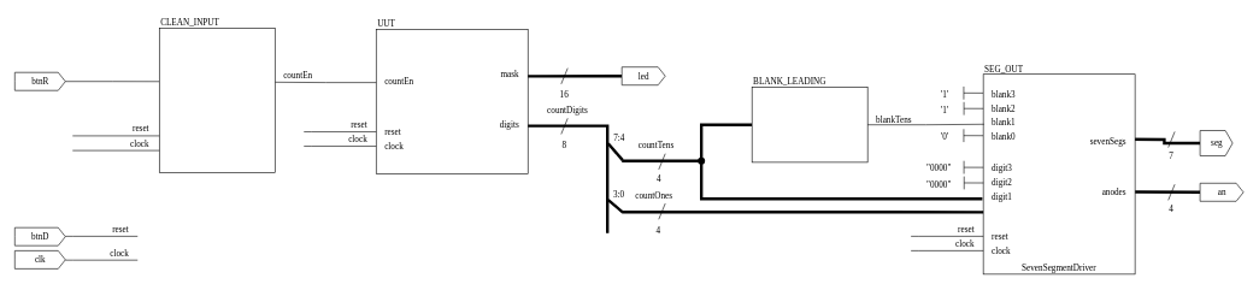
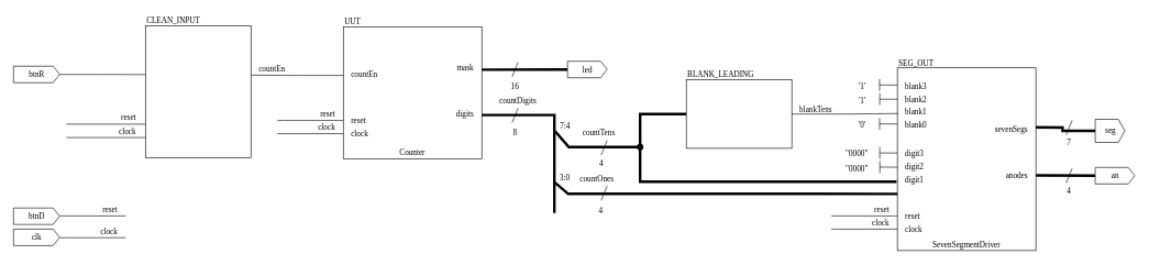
  <mxCell id="0" />
  <mxCell id="1" parent="0" />
  <mxCell id="2" style="edgeStyle=orthogonalEdgeStyle;rounded=0;orthogonalLoop=1;jettySize=auto;html=1;exitX=0;exitY=0.5;exitDx=0;exitDy=0;exitPerimeter=0;entryX=1;entryY=0.48;entryDx=0;entryDy=0;entryPerimeter=0;endArrow=none;endFill=0;strokeWidth=4;fontStyle=0" parent="1" source="77" edge="1"><mxGeometry relative="1" as="geometry"><mxPoint x="1570" y="264.96" as="targetPoint" /></mxGeometry></mxCell>
  <mxCell id="3" style="edgeStyle=orthogonalEdgeStyle;rounded=0;orthogonalLoop=1;jettySize=auto;html=1;exitX=0;exitY=0.5;exitDx=0;exitDy=0;exitPerimeter=0;entryX=0.952;entryY=0.217;entryDx=0;entryDy=0;entryPerimeter=0;endArrow=none;endFill=0;strokeWidth=4;fontStyle=0" parent="1" source="76" edge="1"><mxGeometry relative="1" as="geometry"><mxPoint x="1559.92" y="192.109" as="targetPoint" /></mxGeometry></mxCell>
  <mxCell id="4" value="" style="rounded=0;whiteSpace=wrap;html=1;fontStyle=0" parent="1" vertex="1"><mxGeometry x="520" y="40" width="210" height="200" as="geometry" /></mxCell>
  <mxCell id="5" value="UUT" style="text;html=1;align=left;verticalAlign=bottom;whiteSpace=wrap;rounded=0;fontFamily=Lucida Console;fontStyle=0" parent="1" vertex="1"><mxGeometry x="520" y="22" width="210" height="20" as="geometry" /></mxCell>
+ <mxCell id="6" value="Counter" style="text;html=1;align=center;verticalAlign=bottom;whiteSpace=wrap;rounded=0;fontFamily=Lucida Console;fontStyle=0" parent="1" vertex="1"><mxGeometry x="520" y="220" width="210" height="20" as="geometry" /></mxCell>
  <mxCell id="7" value="countEn" style="text;html=1;align=left;verticalAlign=bottom;whiteSpace=wrap;rounded=0;fontFamily=Lucida Console;fontStyle=0" parent="1" vertex="1"><mxGeometry x="530" y="102" width="50" height="20" as="geometry" /></mxCell>
  <mxCell id="8" value="clock" style="text;html=1;align=left;verticalAlign=bottom;whiteSpace=wrap;rounded=0;fontFamily=Lucida Console;fontStyle=0" parent="1" vertex="1"><mxGeometry x="530" y="192" width="50" height="20" as="geometry" /></mxCell>
  <mxCell id="9" value="reset" style="text;html=1;align=left;verticalAlign=bottom;whiteSpace=wrap;rounded=0;fontFamily=Lucida Console;fontStyle=0" parent="1" vertex="1"><mxGeometry x="530" y="172" width="50" height="20" as="geometry" /></mxCell>
  <mxCell id="10" value="" style="endArrow=none;html=1;rounded=0;fontStyle=0" parent="1" edge="1"><mxGeometry width="50" height="50" relative="1" as="geometry"><mxPoint x="420" y="181.75" as="sourcePoint" /><mxPoint x="520" y="181.75" as="targetPoint" /><Array as="points"><mxPoint x="430" y="181.75" /></Array></mxGeometry></mxCell>
  <mxCell id="11" value="reset" style="text;html=1;align=right;verticalAlign=bottom;whiteSpace=wrap;rounded=0;fontFamily=Lucida Console;fontStyle=0" parent="1" vertex="1"><mxGeometry x="440" y="161.75" width="70" height="20" as="geometry" /></mxCell>
  <mxCell id="12" value="" style="endArrow=none;html=1;rounded=0;fontStyle=0" parent="1" edge="1"><mxGeometry width="50" height="50" relative="1" as="geometry"><mxPoint x="420" y="201.75" as="sourcePoint" /><mxPoint x="520" y="201.75" as="targetPoint" /><Array as="points"><mxPoint x="430" y="201.75" /></Array></mxGeometry></mxCell>
  <mxCell id="13" value="clock" style="text;html=1;align=right;verticalAlign=bottom;whiteSpace=wrap;rounded=0;fontFamily=Lucida Console;fontStyle=0" parent="1" vertex="1"><mxGeometry x="440" y="181.75" width="70" height="20" as="geometry" /></mxCell>
  <mxCell id="14" value="digits" style="text;html=1;align=right;verticalAlign=bottom;whiteSpace=wrap;rounded=0;fontFamily=Lucida Console;fontStyle=0" parent="1" vertex="1"><mxGeometry x="670" y="162" width="50" height="20" as="geometry" /></mxCell>
  <mxCell id="15" value="mask" style="text;html=1;align=right;verticalAlign=bottom;whiteSpace=wrap;rounded=0;fontFamily=Lucida Console;fontStyle=0" parent="1" vertex="1"><mxGeometry x="670" y="92" width="50" height="20" as="geometry" /></mxCell>
  <mxCell id="16" value="btnR" style="html=1;shadow=0;dashed=0;align=center;verticalAlign=middle;shape=mxgraph.arrows2.arrow;dy=0;dx=10;notch=0;fontFamily=Lucida Console;fontStyle=0" parent="1" vertex="1"><mxGeometry x="20" y="99.5" width="70" height="25" as="geometry" /></mxCell>
  <mxCell id="17" style="edgeStyle=orthogonalEdgeStyle;rounded=0;orthogonalLoop=1;jettySize=auto;html=1;exitX=1;exitY=0.5;exitDx=0;exitDy=0;exitPerimeter=0;entryX=0;entryY=0.373;entryDx=0;entryDy=0;entryPerimeter=0;endArrow=none;endFill=0;fontStyle=0" parent="1" source="16" edge="1"><mxGeometry relative="1" as="geometry"><mxPoint x="220" y="112.1" as="targetPoint" /></mxGeometry></mxCell>
  <mxCell id="18" value="" style="endArrow=none;html=1;rounded=0;fontStyle=0" parent="1" edge="1"><mxGeometry width="50" height="50" relative="1" as="geometry"><mxPoint x="90" y="326.5" as="sourcePoint" /><mxPoint x="190" y="326.5" as="targetPoint" /><Array as="points"><mxPoint x="100" y="326.5" /></Array></mxGeometry></mxCell>
  <mxCell id="19" value="reset" style="text;html=1;align=right;verticalAlign=bottom;whiteSpace=wrap;rounded=0;fontFamily=Lucida Console;fontStyle=0" parent="1" vertex="1"><mxGeometry x="110" y="306.5" width="70" height="20" as="geometry" /></mxCell>
  <mxCell id="20" value="" style="endArrow=none;html=1;rounded=0;fontStyle=0" parent="1" edge="1"><mxGeometry width="50" height="50" relative="1" as="geometry"><mxPoint x="90" y="359.5" as="sourcePoint" /><mxPoint x="190" y="359.5" as="targetPoint" /><Array as="points"><mxPoint x="100" y="359.5" /></Array></mxGeometry></mxCell>
  <mxCell id="21" value="clock" style="text;html=1;align=right;verticalAlign=bottom;whiteSpace=wrap;rounded=0;fontFamily=Lucida Console;fontStyle=0" parent="1" vertex="1"><mxGeometry x="110" y="339.5" width="70" height="20" as="geometry" /></mxCell>
  <mxCell id="22" value="btnD" style="html=1;shadow=0;dashed=0;align=center;verticalAlign=middle;shape=mxgraph.arrows2.arrow;dy=0;dx=10;notch=0;fontFamily=Lucida Console;fontStyle=0" parent="1" vertex="1"><mxGeometry x="20" y="314.5" width="70" height="25" as="geometry" /></mxCell>
  <mxCell id="23" value="clk" style="html=1;shadow=0;dashed=0;align=center;verticalAlign=middle;shape=mxgraph.arrows2.arrow;dy=0;dx=10;notch=0;fontFamily=Lucida Console;fontStyle=0" parent="1" vertex="1"><mxGeometry x="20" y="346.5" width="70" height="25" as="geometry" /></mxCell>
  <mxCell id="24" value="" style="endArrow=none;html=1;rounded=0;strokeWidth=4;edgeStyle=elbowEdgeStyle;fontStyle=0" parent="1" edge="1"><mxGeometry width="50" height="50" relative="1" as="geometry"><mxPoint x="730" y="173.57" as="sourcePoint" /><mxPoint x="840" y="322" as="targetPoint" /><Array as="points"><mxPoint x="840" y="252" /></Array></mxGeometry></mxCell>
  <mxCell id="25" value="countDigits" style="text;html=1;align=center;verticalAlign=bottom;whiteSpace=wrap;rounded=0;fontFamily=Lucida Console;fontStyle=0" parent="1" vertex="1"><mxGeometry x="730" y="142" width="110" height="20" as="geometry" /></mxCell>
  <mxCell id="26" value="8" style="text;html=1;align=center;verticalAlign=bottom;whiteSpace=wrap;rounded=0;fontFamily=Lucida Console;fontStyle=0" parent="1" vertex="1"><mxGeometry x="750" y="188.75" width="61" height="20" as="geometry" /></mxCell>
  <mxCell id="27" value="" style="endArrow=none;html=1;rounded=0;strokeWidth=4;entryX=0;entryY=0.5;entryDx=0;entryDy=0;entryPerimeter=0;fontStyle=0" parent="1" target="29" edge="1"><mxGeometry width="50" height="50" relative="1" as="geometry"><mxPoint x="730" y="104.82" as="sourcePoint" /><mxPoint x="830" y="104.82" as="targetPoint" /><Array as="points"><mxPoint x="740" y="104.82" /></Array></mxGeometry></mxCell>
  <mxCell id="28" value="16" style="text;html=1;align=center;verticalAlign=bottom;whiteSpace=wrap;rounded=0;fontFamily=Lucida Console;fontStyle=0" parent="1" vertex="1"><mxGeometry x="750" y="120" width="61" height="20" as="geometry" /></mxCell>
  <mxCell id="29" value="led" style="html=1;shadow=0;dashed=0;align=center;verticalAlign=middle;shape=mxgraph.arrows2.arrow;dy=0;dx=10;notch=0;fontFamily=Lucida Console;fontStyle=0" parent="1" vertex="1"><mxGeometry x="860" y="92" width="60" height="25" as="geometry" /></mxCell>
  <mxCell id="30" value="" style="endArrow=none;html=1;rounded=0;strokeWidth=4;fontStyle=0" parent="1" edge="1"><mxGeometry width="50" height="50" relative="1" as="geometry"><mxPoint x="841" y="198" as="sourcePoint" /><mxPoint x="861" y="221" as="targetPoint" /></mxGeometry></mxCell>
  <mxCell id="31" value="" style="endArrow=none;html=1;rounded=0;strokeWidth=4;fontStyle=0" parent="1" edge="1"><mxGeometry width="50" height="50" relative="1" as="geometry"><mxPoint x="841" y="276" as="sourcePoint" /><mxPoint x="861" y="293" as="targetPoint" /></mxGeometry></mxCell>
  <mxCell id="32" value="" style="endArrow=none;html=1;rounded=0;strokeWidth=4;entryX=-0.006;entryY=0.623;entryDx=0;entryDy=0;edgeStyle=elbowEdgeStyle;entryPerimeter=0;fontStyle=0" parent="1" target="41" edge="1"><mxGeometry width="50" height="50" relative="1" as="geometry"><mxPoint x="860" y="222" as="sourcePoint" /><mxPoint x="990" y="243" as="targetPoint" /><Array as="points"><mxPoint x="970" y="275" /></Array></mxGeometry></mxCell>
  <mxCell id="33" value="4" style="text;html=1;align=center;verticalAlign=bottom;whiteSpace=wrap;rounded=0;fontFamily=Lucida Console;fontStyle=0" parent="1" vertex="1"><mxGeometry x="881" y="236" width="61" height="20" as="geometry" /></mxCell>
  <mxCell id="34" value="" style="endArrow=none;html=1;rounded=0;strokeWidth=4;entryX=0.006;entryY=0.69;entryDx=0;entryDy=0;entryPerimeter=0;edgeStyle=elbowEdgeStyle;fontStyle=0" parent="1" target="41" edge="1"><mxGeometry width="50" height="50" relative="1" as="geometry"><mxPoint x="860" y="293" as="sourcePoint" /><mxPoint x="989" y="315" as="targetPoint" /><Array as="points"><mxPoint x="1230" y="332" /></Array></mxGeometry></mxCell>
  <mxCell id="35" value="4" style="text;html=1;align=center;verticalAlign=bottom;whiteSpace=wrap;rounded=0;fontFamily=Lucida Console;fontStyle=0" parent="1" vertex="1"><mxGeometry x="880" y="308" width="61" height="20" as="geometry" /></mxCell>
  <mxCell id="36" value="countTens" style="text;html=1;align=left;verticalAlign=bottom;whiteSpace=wrap;rounded=0;fontFamily=Lucida Console;fontStyle=0" parent="1" vertex="1"><mxGeometry x="881" y="190" width="70" height="20" as="geometry" /></mxCell>
  <mxCell id="37" value="countOnes" style="text;html=1;align=left;verticalAlign=bottom;whiteSpace=wrap;rounded=0;fontFamily=Lucida Console;fontStyle=0" parent="1" vertex="1"><mxGeometry x="876.5" y="260" width="70" height="20" as="geometry" /></mxCell>
  <mxCell id="38" value="" style="endArrow=oval;html=1;rounded=0;edgeStyle=orthogonalEdgeStyle;startArrow=none;startFill=0;endFill=1;strokeWidth=4;exitX=0;exitY=0.5;exitDx=0;exitDy=0;fontStyle=0" parent="1" source="39" edge="1"><mxGeometry width="50" height="50" relative="1" as="geometry"><mxPoint x="1000" y="402" as="sourcePoint" /><mxPoint x="970" y="222" as="targetPoint" /><Array as="points"><mxPoint x="970" y="172" /></Array></mxGeometry></mxCell>
  <mxCell id="39" value="" style="rounded=0;whiteSpace=wrap;html=1;fontStyle=0" parent="1" vertex="1"><mxGeometry x="1040" y="120" width="160" height="104" as="geometry" /></mxCell>
  <mxCell id="40" value="BLANK_LEADING" style="text;html=1;align=left;verticalAlign=bottom;whiteSpace=wrap;rounded=0;fontFamily=Lucida Console;fontStyle=0" parent="1" vertex="1"><mxGeometry x="1040" y="102" width="160" height="20" as="geometry" /></mxCell>
  <mxCell id="41" value="" style="rounded=0;whiteSpace=wrap;html=1;fontStyle=0" parent="1" vertex="1"><mxGeometry x="1360" y="102" width="210" height="277" as="geometry" /></mxCell>
  <mxCell id="42" value="SEG_OUT" style="text;html=1;align=left;verticalAlign=bottom;whiteSpace=wrap;rounded=0;fontFamily=Lucida Console;fontStyle=0" parent="1" vertex="1"><mxGeometry x="1360" y="84" width="210" height="20" as="geometry" /></mxCell>
  <mxCell id="43" value="SevenSegmentDriver" style="text;html=1;align=center;verticalAlign=bottom;whiteSpace=wrap;rounded=0;fontFamily=Lucida Console;fontStyle=0" parent="1" vertex="1"><mxGeometry x="1360" y="359" width="210" height="20" as="geometry" /></mxCell>
  <mxCell id="44" value="digit3" style="text;html=1;align=left;verticalAlign=bottom;whiteSpace=wrap;rounded=0;fontFamily=Lucida Console;fontStyle=0" parent="1" vertex="1"><mxGeometry x="1370" y="222" width="50" height="20" as="geometry" /></mxCell>
  <mxCell id="45" value="clock" style="text;html=1;align=left;verticalAlign=bottom;whiteSpace=wrap;rounded=0;fontFamily=Lucida Console;fontStyle=0" parent="1" vertex="1"><mxGeometry x="1370" y="335.81" width="50" height="20" as="geometry" /></mxCell>
  <mxCell id="46" value="reset" style="text;html=1;align=left;verticalAlign=bottom;whiteSpace=wrap;rounded=0;fontFamily=Lucida Console;fontStyle=0" parent="1" vertex="1"><mxGeometry x="1370" y="315.81" width="50" height="20" as="geometry" /></mxCell>
  <mxCell id="47" value="anodes" style="text;html=1;align=right;verticalAlign=bottom;whiteSpace=wrap;rounded=0;fontFamily=Lucida Console;fontStyle=0" parent="1" vertex="1"><mxGeometry x="1510" y="254" width="50" height="20" as="geometry" /></mxCell>
  <mxCell id="48" value="sevenSegs" style="text;html=1;align=right;verticalAlign=bottom;whiteSpace=wrap;rounded=0;fontFamily=Lucida Console;fontStyle=0" parent="1" vertex="1"><mxGeometry x="1480" y="184" width="80" height="20" as="geometry" /></mxCell>
  <mxCell id="49" value="digit2" style="text;html=1;align=left;verticalAlign=bottom;whiteSpace=wrap;rounded=0;fontFamily=Lucida Console;fontStyle=0" parent="1" vertex="1"><mxGeometry x="1370" y="242" width="50" height="20" as="geometry" /></mxCell>
  <mxCell id="50" value="digit1" style="text;html=1;align=left;verticalAlign=bottom;whiteSpace=wrap;rounded=0;fontFamily=Lucida Console;fontStyle=0" parent="1" vertex="1"><mxGeometry x="1370" y="261" width="50" height="20" as="geometry" /></mxCell>
  <mxCell id="51" value="blank3" style="text;html=1;align=left;verticalAlign=bottom;whiteSpace=wrap;rounded=0;fontFamily=Lucida Console;fontStyle=0" parent="1" vertex="1"><mxGeometry x="1370" y="119" width="50" height="20" as="geometry" /></mxCell>
  <mxCell id="52" value="blank2" style="text;html=1;align=left;verticalAlign=bottom;whiteSpace=wrap;rounded=0;fontFamily=Lucida Console;fontStyle=0" parent="1" vertex="1"><mxGeometry x="1370" y="139" width="50" height="20" as="geometry" /></mxCell>
  <mxCell id="53" value="blank1" style="text;html=1;align=left;verticalAlign=bottom;whiteSpace=wrap;rounded=0;fontFamily=Lucida Console;fontStyle=0" parent="1" vertex="1"><mxGeometry x="1370" y="158" width="50" height="20" as="geometry" /></mxCell>
  <mxCell id="54" value="blank0" style="text;html=1;align=left;verticalAlign=bottom;whiteSpace=wrap;rounded=0;fontFamily=Lucida Console;fontStyle=0" parent="1" vertex="1"><mxGeometry x="1370" y="178" width="50" height="20" as="geometry" /></mxCell>
  <mxCell id="55" value="" style="endArrow=none;html=1;rounded=0;fontStyle=0" parent="1" edge="1"><mxGeometry width="50" height="50" relative="1" as="geometry"><mxPoint x="1260" y="326.5" as="sourcePoint" /><mxPoint x="1360" y="326.5" as="targetPoint" /><Array as="points"><mxPoint x="1270" y="326.5" /></Array></mxGeometry></mxCell>
  <mxCell id="56" value="reset" style="text;html=1;align=right;verticalAlign=bottom;whiteSpace=wrap;rounded=0;fontFamily=Lucida Console;fontStyle=0" parent="1" vertex="1"><mxGeometry x="1280" y="306.5" width="70" height="20" as="geometry" /></mxCell>
  <mxCell id="57" value="" style="endArrow=none;html=1;rounded=0;fontStyle=0" parent="1" edge="1"><mxGeometry width="50" height="50" relative="1" as="geometry"><mxPoint x="1260" y="346.5" as="sourcePoint" /><mxPoint x="1360" y="346.5" as="targetPoint" /><Array as="points"><mxPoint x="1270" y="346.5" /></Array></mxGeometry></mxCell>
  <mxCell id="58" value="clock" style="text;html=1;align=right;verticalAlign=bottom;whiteSpace=wrap;rounded=0;fontFamily=Lucida Console;fontStyle=0" parent="1" vertex="1"><mxGeometry x="1280" y="326.5" width="70" height="20" as="geometry" /></mxCell>
  <mxCell id="59" value="" style="endArrow=none;html=1;rounded=0;entryX=-0.006;entryY=0.419;entryDx=0;entryDy=0;entryPerimeter=0;fontStyle=0" parent="1" edge="1"><mxGeometry width="50" height="50" relative="1" as="geometry"><mxPoint x="1333" y="128" as="sourcePoint" /><mxPoint x="1359.74" y="128.063" as="targetPoint" /></mxGeometry></mxCell>
  <mxCell id="60" value="" style="endArrow=none;html=1;rounded=0;fontStyle=0" parent="1" edge="1"><mxGeometry width="50" height="50" relative="1" as="geometry"><mxPoint x="1333" y="137" as="sourcePoint" /><mxPoint x="1333" y="119" as="targetPoint" /></mxGeometry></mxCell>
  <mxCell id="61" value="'1'" style="text;html=1;align=left;verticalAlign=bottom;whiteSpace=wrap;rounded=0;fontFamily=Lucida Console;fontStyle=0" parent="1" vertex="1"><mxGeometry x="1300" y="119" width="30" height="20" as="geometry" /></mxCell>
  <mxCell id="62" value="" style="endArrow=none;html=1;rounded=0;entryX=-0.006;entryY=0.419;entryDx=0;entryDy=0;entryPerimeter=0;fontStyle=0" parent="1" edge="1"><mxGeometry width="50" height="50" relative="1" as="geometry"><mxPoint x="1333.26" y="149.5" as="sourcePoint" /><mxPoint x="1360" y="149.563" as="targetPoint" /></mxGeometry></mxCell>
  <mxCell id="63" value="" style="endArrow=none;html=1;rounded=0;fontStyle=0" parent="1" edge="1"><mxGeometry width="50" height="50" relative="1" as="geometry"><mxPoint x="1333.26" y="158.5" as="sourcePoint" /><mxPoint x="1333.26" y="140.5" as="targetPoint" /></mxGeometry></mxCell>
  <mxCell id="64" value="'1'" style="text;html=1;align=left;verticalAlign=bottom;whiteSpace=wrap;rounded=0;fontFamily=Lucida Console;fontStyle=0" parent="1" vertex="1"><mxGeometry x="1300.26" y="140.5" width="30" height="20" as="geometry" /></mxCell>
  <mxCell id="65" value="" style="endArrow=none;html=1;rounded=0;entryX=-0.006;entryY=0.419;entryDx=0;entryDy=0;entryPerimeter=0;fontStyle=0" parent="1" edge="1"><mxGeometry width="50" height="50" relative="1" as="geometry"><mxPoint x="1333" y="187" as="sourcePoint" /><mxPoint x="1359.74" y="187.063" as="targetPoint" /></mxGeometry></mxCell>
  <mxCell id="66" value="" style="endArrow=none;html=1;rounded=0;fontStyle=0" parent="1" edge="1"><mxGeometry width="50" height="50" relative="1" as="geometry"><mxPoint x="1333" y="196" as="sourcePoint" /><mxPoint x="1333" y="178" as="targetPoint" /></mxGeometry></mxCell>
  <mxCell id="67" value="'0'" style="text;html=1;align=left;verticalAlign=bottom;whiteSpace=wrap;rounded=0;fontFamily=Lucida Console;fontStyle=0" parent="1" vertex="1"><mxGeometry x="1300" y="178" width="30" height="20" as="geometry" /></mxCell>
  <mxCell id="68" style="edgeStyle=orthogonalEdgeStyle;rounded=0;orthogonalLoop=1;jettySize=auto;html=1;exitX=1;exitY=0.5;exitDx=0;exitDy=0;entryX=0.005;entryY=0.575;entryDx=0;entryDy=0;entryPerimeter=0;endArrow=none;endFill=0;fontStyle=0" parent="1" source="39" edge="1"><mxGeometry relative="1" as="geometry"><mxPoint x="1361.05" y="171.275" as="targetPoint" /></mxGeometry></mxCell>
  <mxCell id="69" value="" style="endArrow=none;html=1;rounded=0;entryX=-0.006;entryY=0.419;entryDx=0;entryDy=0;entryPerimeter=0;fontStyle=0" parent="1" edge="1"><mxGeometry width="50" height="50" relative="1" as="geometry"><mxPoint x="1333.26" y="231" as="sourcePoint" /><mxPoint x="1360" y="231.063" as="targetPoint" /></mxGeometry></mxCell>
  <mxCell id="70" value="" style="endArrow=none;html=1;rounded=0;fontStyle=0" parent="1" edge="1"><mxGeometry width="50" height="50" relative="1" as="geometry"><mxPoint x="1333.26" y="240" as="sourcePoint" /><mxPoint x="1333.26" y="222" as="targetPoint" /></mxGeometry></mxCell>
  <mxCell id="71" value="&quot;0000&quot;" style="text;html=1;align=left;verticalAlign=bottom;whiteSpace=wrap;rounded=0;fontFamily=Lucida Console;fontStyle=0" parent="1" vertex="1"><mxGeometry x="1280" y="222" width="50.26" height="20" as="geometry" /></mxCell>
  <mxCell id="72" value="" style="endArrow=none;html=1;rounded=0;entryX=-0.006;entryY=0.419;entryDx=0;entryDy=0;entryPerimeter=0;fontStyle=0" parent="1" edge="1"><mxGeometry width="50" height="50" relative="1" as="geometry"><mxPoint x="1333.52" y="252.5" as="sourcePoint" /><mxPoint x="1360.26" y="252.563" as="targetPoint" /></mxGeometry></mxCell>
  <mxCell id="73" value="" style="endArrow=none;html=1;rounded=0;fontStyle=0" parent="1" edge="1"><mxGeometry width="50" height="50" relative="1" as="geometry"><mxPoint x="1333.52" y="261.5" as="sourcePoint" /><mxPoint x="1333.52" y="243.5" as="targetPoint" /></mxGeometry></mxCell>
  <mxCell id="74" value="&quot;0000&quot;" style="text;html=1;align=left;verticalAlign=bottom;whiteSpace=wrap;rounded=0;fontFamily=Lucida Console;fontStyle=0" parent="1" vertex="1"><mxGeometry x="1280" y="243.5" width="50.52" height="20" as="geometry" /></mxCell>
  <mxCell id="75" value="blankTens" style="text;html=1;align=left;verticalAlign=bottom;whiteSpace=wrap;rounded=0;fontFamily=Lucida Console;fontStyle=0" parent="1" vertex="1"><mxGeometry x="1210" y="154" width="50.26" height="20" as="geometry" /></mxCell>
  <mxCell id="76" value="seg" style="html=1;shadow=0;dashed=0;align=center;verticalAlign=middle;shape=mxgraph.arrows2.arrow;dy=0;dx=10;notch=0;fontFamily=Lucida Console;fontStyle=0" parent="1" vertex="1"><mxGeometry x="1660" y="180" width="45" height="35" as="geometry" /></mxCell>
  <mxCell id="77" value="an" style="html=1;shadow=0;dashed=0;align=center;verticalAlign=middle;shape=mxgraph.arrows2.arrow;dy=0;dx=10;notch=0;fontFamily=Lucida Console;fontStyle=0" parent="1" vertex="1"><mxGeometry x="1660" y="253" width="60" height="25" as="geometry" /></mxCell>
  <mxCell id="78" value="4" style="text;html=1;align=center;verticalAlign=bottom;whiteSpace=wrap;rounded=0;fontFamily=Lucida Console;fontStyle=0" parent="1" vertex="1"><mxGeometry x="1590" y="278" width="61" height="20" as="geometry" /></mxCell>
  <mxCell id="79" value="7" style="text;html=1;align=center;verticalAlign=bottom;whiteSpace=wrap;rounded=0;fontFamily=Lucida Console;fontStyle=0" parent="1" vertex="1"><mxGeometry x="1590" y="205" width="61" height="20" as="geometry" /></mxCell>
  <mxCell id="80" value="" style="endArrow=none;html=1;rounded=0;strokeWidth=1;fontStyle=0" parent="1" edge="1"><mxGeometry width="50" height="50" relative="1" as="geometry"><mxPoint x="776" y="115.5" as="sourcePoint" /><mxPoint x="785" y="93.5" as="targetPoint" /></mxGeometry></mxCell>
  <mxCell id="81" value="" style="endArrow=none;html=1;rounded=0;strokeWidth=1;fontStyle=0;align=center;" parent="1" edge="1"><mxGeometry width="50" height="50" relative="1" as="geometry"><mxPoint x="776" y="185" as="sourcePoint" /><mxPoint x="785" y="163" as="targetPoint" /></mxGeometry></mxCell>
  <mxCell id="82" value="" style="endArrow=none;html=1;rounded=0;strokeWidth=1;fontStyle=0" parent="1" edge="1"><mxGeometry width="50" height="50" relative="1" as="geometry"><mxPoint x="911" y="234" as="sourcePoint" /><mxPoint x="920" y="212" as="targetPoint" /></mxGeometry></mxCell>
  <mxCell id="83" value="" style="endArrow=none;html=1;rounded=0;strokeWidth=1;fontStyle=0" parent="1" edge="1"><mxGeometry width="50" height="50" relative="1" as="geometry"><mxPoint x="911" y="303" as="sourcePoint" /><mxPoint x="920" y="281" as="targetPoint" /></mxGeometry></mxCell>
  <mxCell id="84" value="" style="endArrow=none;html=1;rounded=0;strokeWidth=1;fontStyle=0" parent="1" edge="1"><mxGeometry width="50" height="50" relative="1" as="geometry"><mxPoint x="1616" y="276.5" as="sourcePoint" /><mxPoint x="1625" y="254.5" as="targetPoint" /></mxGeometry></mxCell>
  <mxCell id="85" value="" style="endArrow=none;html=1;rounded=0;strokeWidth=1;fontStyle=0" parent="1" edge="1"><mxGeometry width="50" height="50" relative="1" as="geometry"><mxPoint x="1616" y="203.5" as="sourcePoint" /><mxPoint x="1625" y="181.5" as="targetPoint" /></mxGeometry></mxCell>
  <mxCell id="86" value="7:4" style="text;html=1;align=center;verticalAlign=bottom;whiteSpace=wrap;rounded=0;fontFamily=Lucida Console;fontStyle=0" parent="1" vertex="1"><mxGeometry x="840.5" y="180" width="31" height="20" as="geometry" /></mxCell>
  <mxCell id="87" value="3:0" style="text;html=1;align=center;verticalAlign=bottom;whiteSpace=wrap;rounded=0;fontFamily=Lucida Console;fontStyle=0" parent="1" vertex="1"><mxGeometry x="840.5" y="258" width="30" height="20" as="geometry" /></mxCell>
  <mxCell id="88" style="edgeStyle=orthogonalEdgeStyle;rounded=0;orthogonalLoop=1;jettySize=auto;html=1;entryX=0;entryY=0.5;entryDx=0;entryDy=0;endArrow=none;endFill=0;fontStyle=0" edge="1" parent="1"><mxGeometry relative="1" as="geometry"><mxPoint x="520" y="113.5" as="targetPoint" /><mxPoint x="380" y="113" as="sourcePoint" /></mxGeometry></mxCell>
  <mxCell id="89" value="" style="rounded=0;whiteSpace=wrap;html=1;fontStyle=0" vertex="1" parent="1"><mxGeometry x="220" y="38" width="160" height="200" as="geometry" /></mxCell>
  <mxCell id="90" value="CLEAN_INPUT" style="text;html=1;align=left;verticalAlign=bottom;whiteSpace=wrap;rounded=0;fontFamily=Lucida Console;fontStyle=0" vertex="1" parent="1"><mxGeometry x="220" y="20" width="160" height="20" as="geometry" /></mxCell>
  <mxCell id="91" value="&lt;span style=&quot;&quot;&gt;countEn&lt;/span&gt;" style="text;html=1;align=left;verticalAlign=bottom;whiteSpace=wrap;rounded=0;fontFamily=Lucida Console;fontStyle=0" vertex="1" parent="1"><mxGeometry x="390" y="93" width="70" height="20" as="geometry" /></mxCell>
  <mxCell id="92" value="reset" style="text;html=1;align=right;verticalAlign=bottom;whiteSpace=wrap;rounded=0;fontFamily=Lucida Console;spacingRight=12;" vertex="1" parent="1"><mxGeometry x="100" y="167.35" width="120" height="20" as="geometry" /></mxCell>
  <mxCell id="93" value="" style="endArrow=none;html=1;rounded=0;" edge="1" parent="1"><mxGeometry width="50" height="50" relative="1" as="geometry"><mxPoint x="100" y="187.35" as="sourcePoint" /><mxPoint x="220" y="187.35" as="targetPoint" /></mxGeometry></mxCell>
  <mxCell id="94" value="clock" style="text;html=1;align=right;verticalAlign=bottom;whiteSpace=wrap;rounded=0;fontFamily=Lucida Console;spacingRight=12;" vertex="1" parent="1"><mxGeometry x="100" y="187.66" width="120" height="20" as="geometry" /></mxCell>
  <mxCell id="95" value="" style="endArrow=none;html=1;rounded=0;" edge="1" parent="1"><mxGeometry width="50" height="50" relative="1" as="geometry"><mxPoint x="100" y="207.66" as="sourcePoint" /><mxPoint x="220" y="207.66" as="targetPoint" /></mxGeometry></mxCell>
